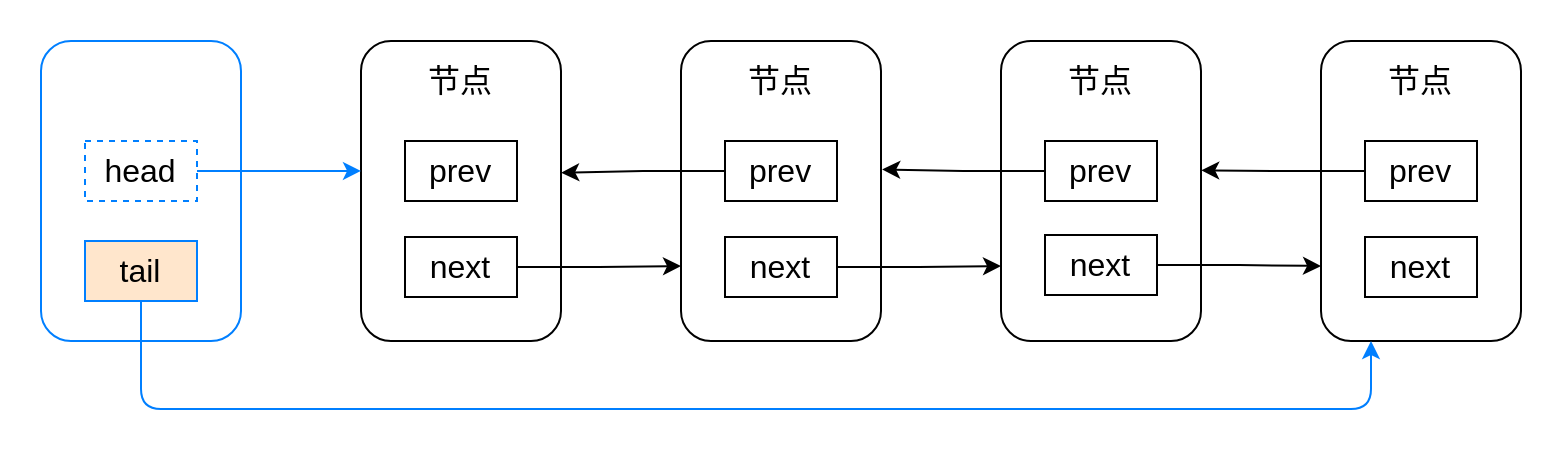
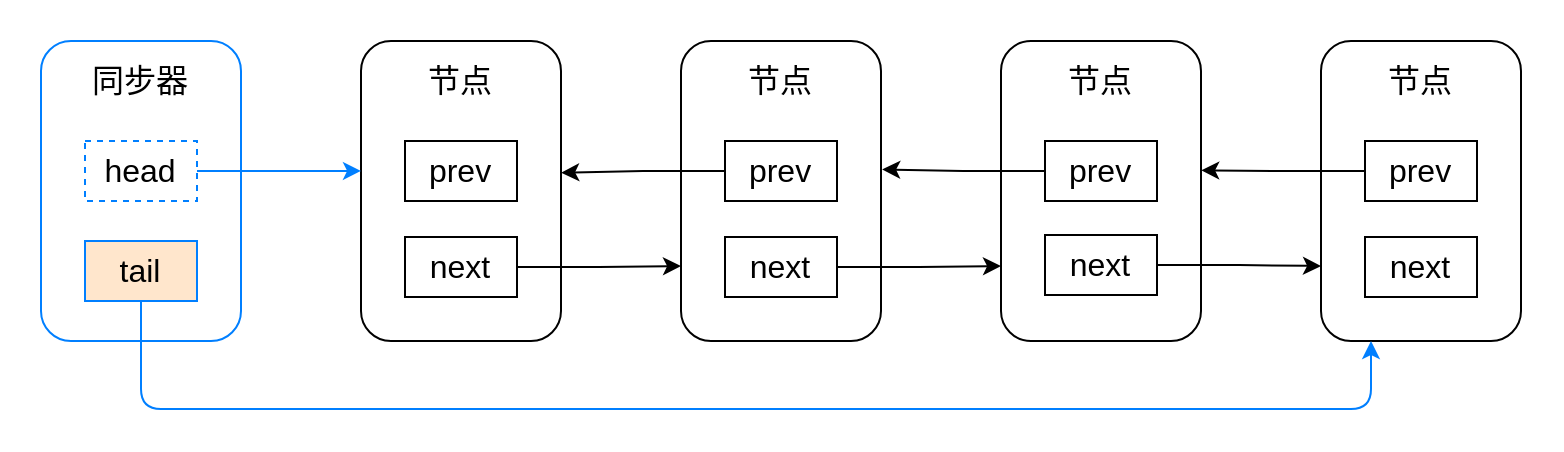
  <mxCell id="0" />
  <mxCell id="1" parent="0" />
  <mxCell id="2" value="" style="group" parent="1" vertex="1" connectable="0"><mxGeometry x="20" y="20" width="100" height="150" as="geometry" /></mxCell>
  <mxCell id="3" value="" style="rounded=1;whiteSpace=wrap;html=1;strokeColor=#007FFF;" parent="2" vertex="1"><mxGeometry width="100" height="150" as="geometry" /></mxCell>
+ <mxCell id="4" value="同步器" style="text;html=1;strokeColor=none;fillColor=none;align=center;verticalAlign=middle;whiteSpace=wrap;rounded=0;fontSize=16;" parent="2" vertex="1"><mxGeometry x="10" y="10" width="80" height="20" as="geometry" /></mxCell>
  <mxCell id="5" value="head" style="rounded=0;whiteSpace=wrap;html=1;fontSize=16;strokeColor=#007FFF;dashed=1;" parent="2" vertex="1"><mxGeometry x="22" y="50" width="56" height="30" as="geometry" /></mxCell>
  <mxCell id="6" value="tail" style="rounded=0;whiteSpace=wrap;html=1;fontSize=16;strokeColor=#007FFF;fillColor=#ffe6cc;" parent="2" vertex="1"><mxGeometry x="22" y="100" width="56" height="30" as="geometry" /></mxCell>
  <mxCell id="7" value="" style="group" parent="1" vertex="1" connectable="0"><mxGeometry x="180" y="20" width="100" height="150" as="geometry" /></mxCell>
  <mxCell id="8" value="" style="rounded=1;whiteSpace=wrap;html=1;" parent="7" vertex="1"><mxGeometry width="100" height="150" as="geometry" /></mxCell>
  <mxCell id="9" value="节点" style="text;html=1;strokeColor=none;fillColor=none;align=center;verticalAlign=middle;whiteSpace=wrap;rounded=0;fontSize=16;" parent="7" vertex="1"><mxGeometry x="10" y="10" width="80" height="20" as="geometry" /></mxCell>
  <mxCell id="10" value="prev" style="rounded=0;whiteSpace=wrap;html=1;fontSize=16;" parent="7" vertex="1"><mxGeometry x="22" y="50" width="56" height="30" as="geometry" /></mxCell>
  <mxCell id="11" value="next" style="rounded=0;whiteSpace=wrap;html=1;fontSize=16;" parent="7" vertex="1"><mxGeometry x="22" y="98" width="56" height="30" as="geometry" /></mxCell>
  <mxCell id="12" style="edgeStyle=orthogonalEdgeStyle;rounded=1;orthogonalLoop=1;jettySize=auto;html=1;exitX=1;exitY=0.5;exitDx=0;exitDy=0;fontSize=16;entryX=0;entryY=0.433;entryDx=0;entryDy=0;entryPerimeter=0;strokeColor=#007FFF;" parent="1" source="5" target="8" edge="1"><mxGeometry relative="1" as="geometry"><mxPoint x="160" y="95" as="targetPoint" /></mxGeometry></mxCell>
  <mxCell id="13" value="" style="group" parent="1" vertex="1" connectable="0"><mxGeometry x="340" y="20" width="100" height="150" as="geometry" /></mxCell>
  <mxCell id="14" value="" style="rounded=1;whiteSpace=wrap;html=1;" parent="13" vertex="1"><mxGeometry width="100" height="150" as="geometry" /></mxCell>
  <mxCell id="15" value="节点" style="text;html=1;strokeColor=none;fillColor=none;align=center;verticalAlign=middle;whiteSpace=wrap;rounded=0;fontSize=16;" parent="13" vertex="1"><mxGeometry x="10" y="10" width="80" height="20" as="geometry" /></mxCell>
  <mxCell id="16" value="prev" style="rounded=0;whiteSpace=wrap;html=1;fontSize=16;" parent="13" vertex="1"><mxGeometry x="22" y="50" width="56" height="30" as="geometry" /></mxCell>
  <mxCell id="17" value="next" style="rounded=0;whiteSpace=wrap;html=1;fontSize=16;" parent="13" vertex="1"><mxGeometry x="22" y="98" width="56" height="30" as="geometry" /></mxCell>
  <mxCell id="18" value="" style="group" parent="1" vertex="1" connectable="0"><mxGeometry x="500" y="20" width="100" height="150" as="geometry" /></mxCell>
  <mxCell id="19" value="" style="rounded=1;whiteSpace=wrap;html=1;" parent="18" vertex="1"><mxGeometry width="100" height="150" as="geometry" /></mxCell>
  <mxCell id="20" value="节点" style="text;html=1;strokeColor=none;fillColor=none;align=center;verticalAlign=middle;whiteSpace=wrap;rounded=0;fontSize=16;" parent="18" vertex="1"><mxGeometry x="10" y="10" width="80" height="20" as="geometry" /></mxCell>
  <mxCell id="21" value="prev" style="rounded=0;whiteSpace=wrap;html=1;fontSize=16;" parent="18" vertex="1"><mxGeometry x="22" y="50" width="56" height="30" as="geometry" /></mxCell>
  <mxCell id="22" value="next" style="rounded=0;whiteSpace=wrap;html=1;fontSize=16;" parent="18" vertex="1"><mxGeometry x="22" y="97" width="56" height="30" as="geometry" /></mxCell>
  <mxCell id="23" value="" style="group" parent="1" vertex="1" connectable="0"><mxGeometry x="660" y="20" width="100" height="150" as="geometry" /></mxCell>
  <mxCell id="24" value="" style="rounded=1;whiteSpace=wrap;html=1;" parent="23" vertex="1"><mxGeometry width="100" height="150" as="geometry" /></mxCell>
  <mxCell id="25" value="节点" style="text;html=1;strokeColor=none;fillColor=none;align=center;verticalAlign=middle;whiteSpace=wrap;rounded=0;fontSize=16;" parent="23" vertex="1"><mxGeometry x="10" y="10" width="80" height="20" as="geometry" /></mxCell>
  <mxCell id="26" value="prev" style="rounded=0;whiteSpace=wrap;html=1;fontSize=16;" parent="23" vertex="1"><mxGeometry x="22" y="50" width="56" height="30" as="geometry" /></mxCell>
  <mxCell id="27" value="next" style="rounded=0;whiteSpace=wrap;html=1;fontSize=16;" parent="23" vertex="1"><mxGeometry x="22" y="98" width="56" height="30" as="geometry" /></mxCell>
  <mxCell id="28" style="edgeStyle=orthogonalEdgeStyle;rounded=0;orthogonalLoop=1;jettySize=auto;html=1;exitX=1;exitY=0.5;exitDx=0;exitDy=0;entryX=0;entryY=0.75;entryDx=0;entryDy=0;fontSize=16;" parent="1" source="11" target="14" edge="1"><mxGeometry relative="1" as="geometry" /></mxCell>
  <mxCell id="29" style="edgeStyle=orthogonalEdgeStyle;rounded=0;orthogonalLoop=1;jettySize=auto;html=1;exitX=1;exitY=0.5;exitDx=0;exitDy=0;entryX=0;entryY=0.75;entryDx=0;entryDy=0;fontSize=16;" parent="1" source="17" target="19" edge="1"><mxGeometry relative="1" as="geometry" /></mxCell>
  <mxCell id="30" style="edgeStyle=orthogonalEdgeStyle;rounded=0;orthogonalLoop=1;jettySize=auto;html=1;exitX=1;exitY=0.5;exitDx=0;exitDy=0;entryX=0;entryY=0.75;entryDx=0;entryDy=0;fontSize=16;" parent="1" source="22" target="24" edge="1"><mxGeometry relative="1" as="geometry" /></mxCell>
  <mxCell id="31" style="edgeStyle=orthogonalEdgeStyle;rounded=0;orthogonalLoop=1;jettySize=auto;html=1;exitX=0;exitY=0.5;exitDx=0;exitDy=0;entryX=1.001;entryY=0.431;entryDx=0;entryDy=0;entryPerimeter=0;fontSize=16;" parent="1" source="26" target="19" edge="1"><mxGeometry relative="1" as="geometry" /></mxCell>
  <mxCell id="32" style="edgeStyle=orthogonalEdgeStyle;rounded=0;orthogonalLoop=1;jettySize=auto;html=1;exitX=0;exitY=0.5;exitDx=0;exitDy=0;entryX=1.006;entryY=0.428;entryDx=0;entryDy=0;entryPerimeter=0;fontSize=16;" parent="1" source="21" target="14" edge="1"><mxGeometry relative="1" as="geometry" /></mxCell>
  <mxCell id="33" style="edgeStyle=orthogonalEdgeStyle;rounded=0;orthogonalLoop=1;jettySize=auto;html=1;exitX=0;exitY=0.5;exitDx=0;exitDy=0;entryX=1.001;entryY=0.439;entryDx=0;entryDy=0;entryPerimeter=0;fontSize=16;" parent="1" source="16" target="8" edge="1"><mxGeometry relative="1" as="geometry" /></mxCell>
  <mxCell id="34" style="edgeStyle=orthogonalEdgeStyle;orthogonalLoop=1;jettySize=auto;html=1;exitX=0.5;exitY=1;exitDx=0;exitDy=0;entryX=0.25;entryY=1;entryDx=0;entryDy=0;fontSize=16;rounded=1;strokeColor=#007FFF;" parent="1" source="6" target="24" edge="1"><mxGeometry relative="1" as="geometry"><Array as="points"><mxPoint x="70" y="204" /><mxPoint x="685" y="204" /></Array></mxGeometry></mxCell>
